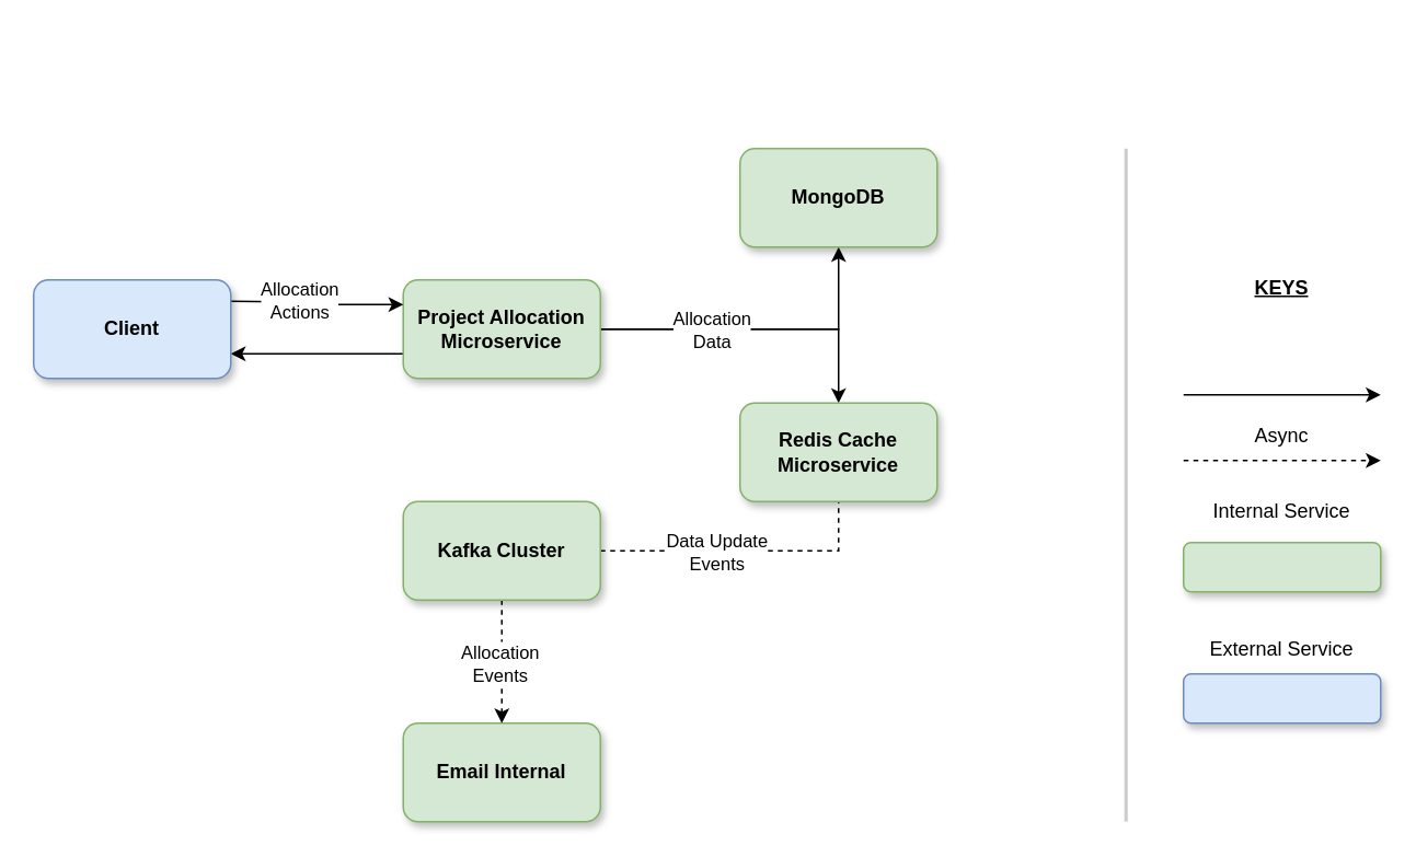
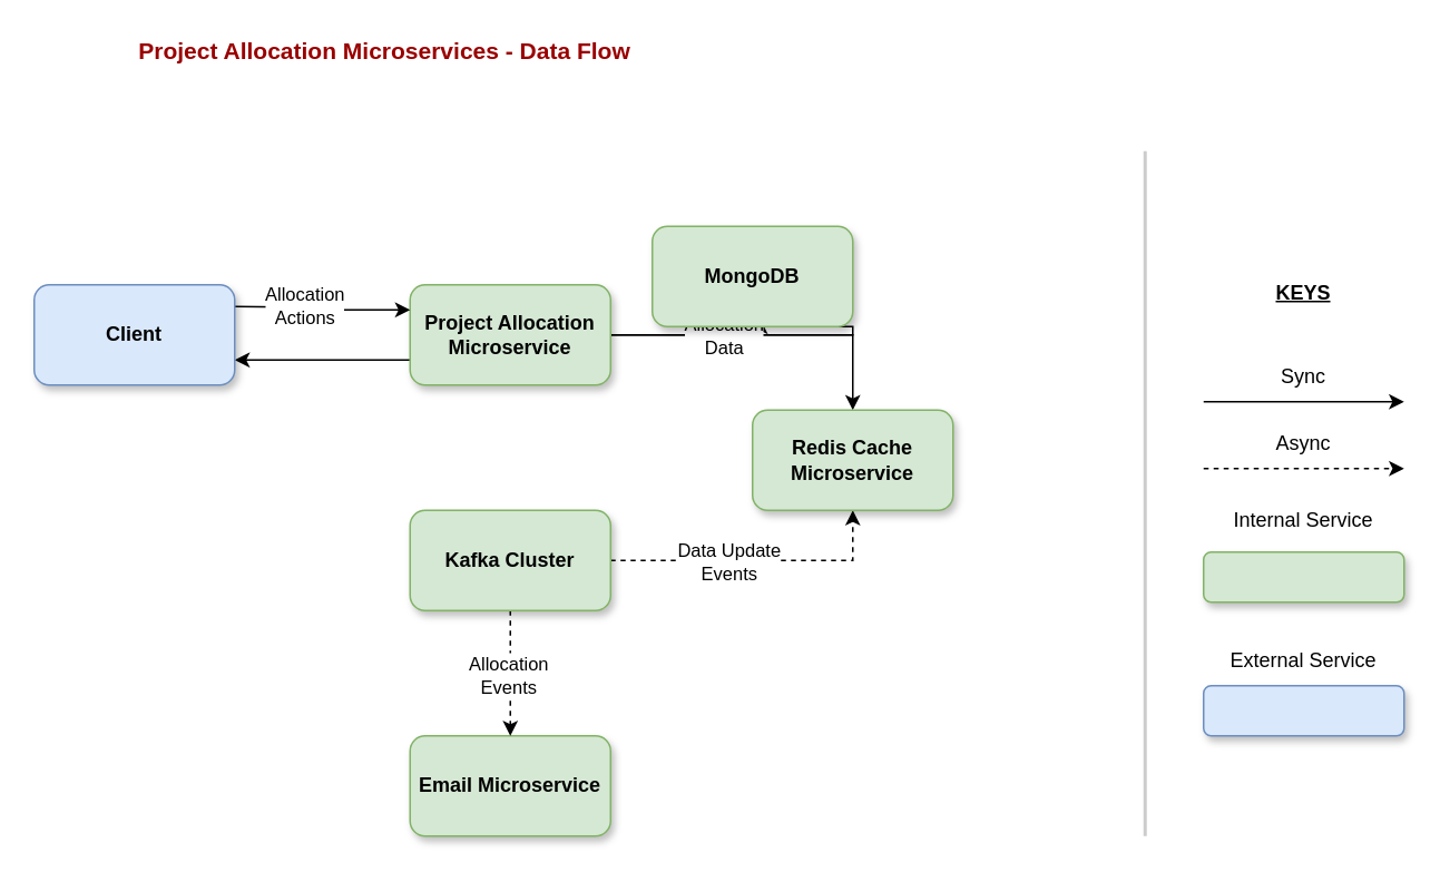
  <mxCell id="0" />
  <mxCell id="1" parent="0" />
  <mxCell id="2" value="" style="rounded=1;whiteSpace=wrap;html=1;fillColor=#d5e8d4;strokeColor=#82b366;textShadow=1;shadow=1;fontColor=default;fontStyle=1" vertex="1" parent="1"><mxGeometry x="720" y="330" width="120" height="30" as="geometry" /></mxCell>
  <mxCell id="3" value="" style="rounded=1;whiteSpace=wrap;html=1;fillColor=#dae8fc;strokeColor=#6c8ebf;textShadow=0;shadow=1;fontColor=default;fontStyle=1" vertex="1" parent="1"><mxGeometry x="720" y="410" width="120" height="30" as="geometry" /></mxCell>
  <mxCell id="4" value="" style="endArrow=classic;html=1;rounded=0;dashed=1;" edge="1" parent="1"><mxGeometry width="50" height="50" relative="1" as="geometry"><mxPoint x="720" y="280" as="sourcePoint" /><mxPoint x="840" y="280" as="targetPoint" /></mxGeometry></mxCell>
  <mxCell id="5" value="" style="endArrow=classic;html=1;rounded=0;" edge="1" parent="1"><mxGeometry width="50" height="50" relative="1" as="geometry"><mxPoint x="720" y="240" as="sourcePoint" /><mxPoint x="840" y="240" as="targetPoint" /></mxGeometry></mxCell>
+ <mxCell id="6" value="Sync" style="text;html=1;align=center;verticalAlign=middle;whiteSpace=wrap;rounded=0;" vertex="1" parent="1"><mxGeometry x="750" y="210" width="60" height="30" as="geometry" /></mxCell>
  <mxCell id="7" value="KEYS" style="text;html=1;align=center;verticalAlign=middle;whiteSpace=wrap;rounded=0;fontStyle=5" vertex="1" parent="1"><mxGeometry x="750" y="160" width="60" height="30" as="geometry" /></mxCell>
  <mxCell id="8" value="Async" style="text;html=1;align=center;verticalAlign=middle;whiteSpace=wrap;rounded=0;" vertex="1" parent="1"><mxGeometry x="750" y="250" width="60" height="30" as="geometry" /></mxCell>
  <mxCell id="9" value="Internal Service" style="text;html=1;align=center;verticalAlign=middle;whiteSpace=wrap;rounded=0;" vertex="1" parent="1"><mxGeometry x="735" y="310" width="90" as="geometry" /></mxCell>
  <mxCell id="10" value="External Service" style="text;html=1;align=center;verticalAlign=middle;whiteSpace=wrap;rounded=0;" vertex="1" parent="1"><mxGeometry x="735" y="380" width="90" height="30" as="geometry" /></mxCell>
+ <mxCell id="11" value="Project Allocation Microservices - Data Flow" style="text;html=1;align=center;verticalAlign=middle;whiteSpace=wrap;rounded=0;fontStyle=1;fontSize=14;fontColor=#990000;" vertex="1" parent="1"><mxGeometry x="75" y="20" width="310" height="20" as="geometry" /></mxCell>
  <mxCell id="12" style="edgeStyle=orthogonalEdgeStyle;rounded=0;orthogonalLoop=1;jettySize=auto;html=1;entryX=0.5;entryY=1;entryDx=0;entryDy=0;" edge="1" parent="1" source="16" target="23"><mxGeometry relative="1" as="geometry"><mxPoint x="400" y="200" as="sourcePoint" /><Array as="points"><mxPoint x="510" y="200" /></Array></mxGeometry></mxCell>
  <mxCell id="13" style="edgeStyle=orthogonalEdgeStyle;rounded=0;orthogonalLoop=1;jettySize=auto;html=1;entryX=0.5;entryY=0;entryDx=0;entryDy=0;" edge="1" parent="1" source="16" target="24"><mxGeometry relative="1" as="geometry" /></mxCell>
  <mxCell id="14" value="Allocation&lt;div&gt;Data&lt;/div&gt;" style="edgeLabel;html=1;align=center;verticalAlign=middle;resizable=0;points=[];" vertex="1" connectable="0" parent="13"><mxGeometry x="-0.295" relative="1" as="geometry"><mxPoint as="offset" /></mxGeometry></mxCell>
  <mxCell id="15" style="edgeStyle=orthogonalEdgeStyle;rounded=0;orthogonalLoop=1;jettySize=auto;html=1;entryX=1;entryY=0.75;entryDx=0;entryDy=0;" edge="1" parent="1" source="16" target="27"><mxGeometry relative="1" as="geometry"><Array as="points"><mxPoint x="205" y="215" /><mxPoint x="205" y="215" /></Array></mxGeometry></mxCell>
  <mxCell id="16" value="Project Allocation Microservice" style="rounded=1;whiteSpace=wrap;html=1;fillColor=#d5e8d4;strokeColor=#82b366;textShadow=0;shadow=1;fontColor=default;fontStyle=1" vertex="1" parent="1"><mxGeometry x="245" y="170" width="120" height="60" as="geometry" /></mxCell>
- <mxCell id="17" value="Email Internal" style="rounded=1;whiteSpace=wrap;html=1;fillColor=#d5e8d4;strokeColor=#82b366;textShadow=0;shadow=1;fontColor=default;fontStyle=1" vertex="1" parent="1"><mxGeometry x="245" y="440" width="120" height="60" as="geometry" /></mxCell>
+ <mxCell id="17" value="Email Microservice" style="rounded=1;whiteSpace=wrap;html=1;fillColor=#d5e8d4;strokeColor=#82b366;textShadow=0;shadow=1;fontColor=default;fontStyle=1" vertex="1" parent="1"><mxGeometry x="245" y="440" width="120" height="60" as="geometry" /></mxCell>
  <mxCell id="18" style="edgeStyle=orthogonalEdgeStyle;rounded=0;orthogonalLoop=1;jettySize=auto;html=1;entryX=0.5;entryY=0;entryDx=0;entryDy=0;dashed=1;" edge="1" parent="1" source="22" target="17"><mxGeometry relative="1" as="geometry" /></mxCell>
  <mxCell id="19" value="Allocation&lt;div&gt;Events&lt;/div&gt;" style="edgeLabel;html=1;align=center;verticalAlign=middle;resizable=0;points=[];" vertex="1" connectable="0" parent="18"><mxGeometry x="0.013" y="-2" relative="1" as="geometry"><mxPoint as="offset" /></mxGeometry></mxCell>
- <mxCell id="20" style="edgeStyle=orthogonalEdgeStyle;rounded=0;orthogonalLoop=1;jettySize=auto;html=1;entryX=0.5;entryY=1;entryDx=0;entryDy=0;dashed=1;endArrow=none;" edge="1" parent="1" source="22" target="24"><mxGeometry relative="1" as="geometry" /></mxCell>
+ <mxCell id="20" style="edgeStyle=orthogonalEdgeStyle;rounded=0;orthogonalLoop=1;jettySize=auto;html=1;entryX=0.5;entryY=1;entryDx=0;entryDy=0;dashed=1;" edge="1" parent="1" source="22" target="24"><mxGeometry relative="1" as="geometry" /></mxCell>
  <mxCell id="21" value="Data Update&lt;div&gt;Events&lt;/div&gt;" style="edgeLabel;html=1;align=center;verticalAlign=middle;resizable=0;points=[];" vertex="1" connectable="0" parent="20"><mxGeometry x="-0.2" relative="1" as="geometry"><mxPoint as="offset" /></mxGeometry></mxCell>
  <mxCell id="22" value="Kafka Cluster" style="rounded=1;whiteSpace=wrap;html=1;fillColor=#d5e8d4;strokeColor=#82b366;textShadow=0;shadow=1;fontColor=default;fontStyle=1" vertex="1" parent="1"><mxGeometry x="245" y="305" width="120" height="60" as="geometry" /></mxCell>
- <mxCell id="23" value="MongoDB" style="rounded=1;whiteSpace=wrap;html=1;fillColor=#d5e8d4;strokeColor=#82b366;textShadow=0;shadow=1;fontColor=default;fontStyle=1" vertex="1" parent="1"><mxGeometry x="450" y="90" width="120" height="60" as="geometry" /></mxCell>
+ <mxCell id="23" value="MongoDB" style="rounded=1;whiteSpace=wrap;html=1;fillColor=#d5e8d4;strokeColor=#82b366;textShadow=0;shadow=1;fontColor=default;fontStyle=1" vertex="1" parent="1"><mxGeometry x="390" y="135" width="120" height="60" as="geometry" /></mxCell>
  <mxCell id="24" value="Redis Cache&lt;div&gt;Microservice&lt;/div&gt;" style="rounded=1;whiteSpace=wrap;html=1;fillColor=#d5e8d4;strokeColor=#82b366;textShadow=0;shadow=1;fontColor=default;fontStyle=1" vertex="1" parent="1"><mxGeometry x="450" y="245" width="120" height="60" as="geometry" /></mxCell>
  <mxCell id="25" style="edgeStyle=orthogonalEdgeStyle;rounded=0;orthogonalLoop=1;jettySize=auto;html=1;entryX=0;entryY=0.25;entryDx=0;entryDy=0;" edge="1" parent="1" target="16"><mxGeometry relative="1" as="geometry"><mxPoint x="140" y="183" as="sourcePoint" /><mxPoint x="230" y="183" as="targetPoint" /></mxGeometry></mxCell>
  <mxCell id="26" value="Allocation&lt;div&gt;Actions&lt;/div&gt;" style="edgeLabel;html=1;align=center;verticalAlign=middle;resizable=0;points=[];" vertex="1" connectable="0" parent="25"><mxGeometry x="-0.2" y="1" relative="1" as="geometry"><mxPoint x="-2" as="offset" /></mxGeometry></mxCell>
  <mxCell id="27" value="Client" style="rounded=1;whiteSpace=wrap;html=1;fillColor=#dae8fc;strokeColor=#6c8ebf;textShadow=0;shadow=1;fontColor=default;fontStyle=1" vertex="1" parent="1"><mxGeometry x="20" y="170" width="120" height="60" as="geometry" /></mxCell>
  <mxCell id="28" value="" style="endArrow=none;html=1;rounded=0;strokeColor=#CCCCCC;strokeWidth=2;" edge="1" parent="1"><mxGeometry width="50" height="50" relative="1" as="geometry"><mxPoint x="685" y="500" as="sourcePoint" /><mxPoint x="685" y="90" as="targetPoint" /></mxGeometry></mxCell>
